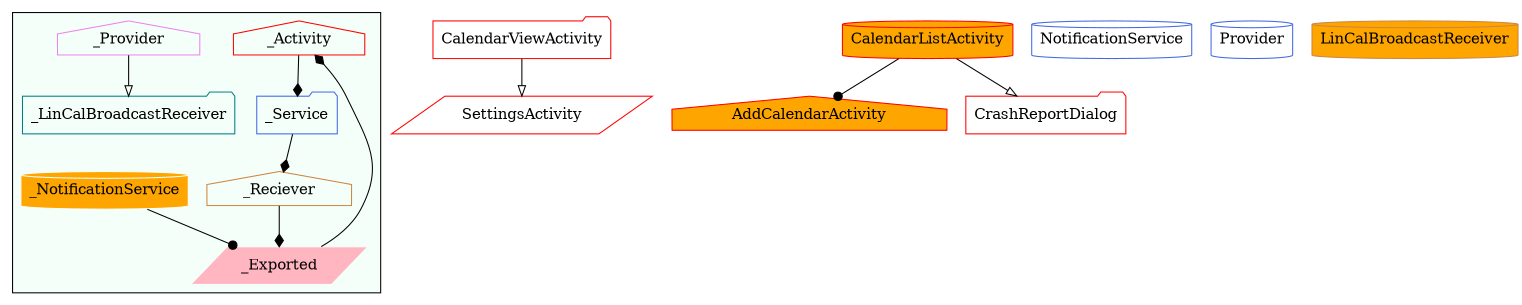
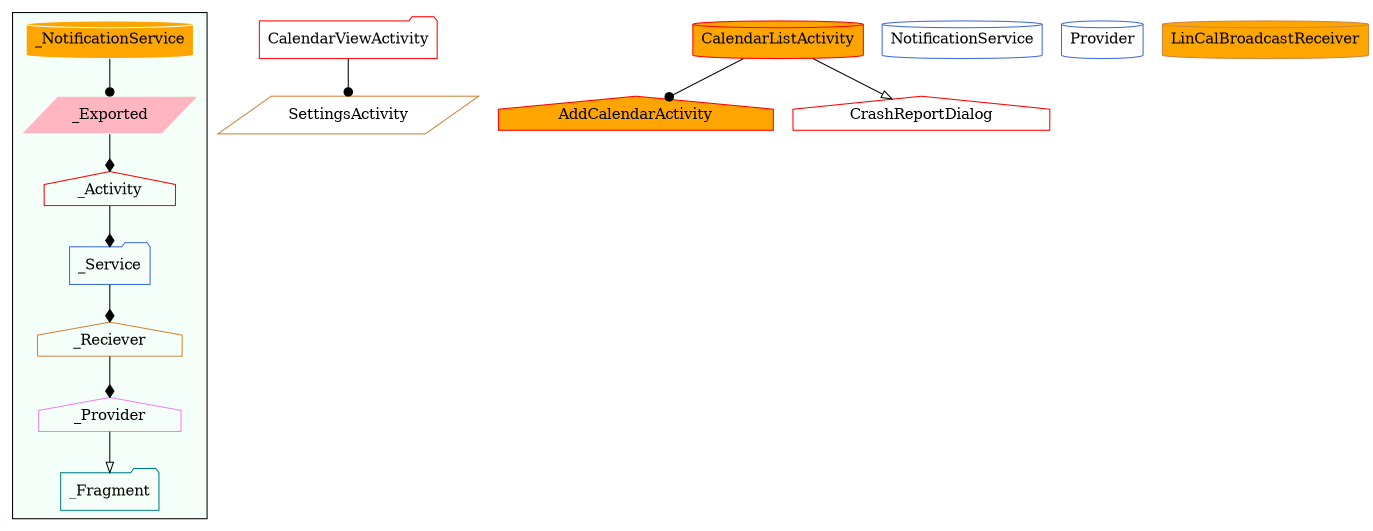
  digraph {
    node [color=red shape=cylinder]
    edge [arrowhead=diamond]
    _Activity [shape=house]
    _Service [color=royalblue shape=folder]
    _Reciever [color=peru shape=house]
    _Provider [color=violet shape=house]
-   _Fragment [color=teal shape=folder label=_LinCalBroadcastReceiver]
+   _Fragment [color=teal shape=folder]
    n6 [color=mintcream fillcolor=orange label=_NotificationService style=filled]
    _Exported [color=mintcream fillcolor=lightpink shape=parallelogram style=filled]
-   SettingsActivity [shape=parallelogram]
+   SettingsActivity [color=peru shape=parallelogram]
    AddCalendarActivity [fillcolor=orange shape=house style=filled]
    CalendarListActivity [fillcolor=orange style=filled]
-   CrashReportDialog [shape=folder]
+   CrashReportDialog [shape=house]
    CalendarViewActivity [shape=folder]
    NotificationService [color=royalblue]
    n14 [color=royalblue label=Provider]
    LinCalBroadcastReceiver [color=peru fillcolor=orange style=filled]
    subgraph cluster_1 {
      bgcolor=mintcream
      _Activity
      _Service
      _Reciever
      _Provider
      _Fragment
      n6
      _Exported
    }
    _Activity -> _Service
    _Service -> _Reciever
-   _Reciever -> _Exported
+   _Reciever -> _Provider
    _Provider -> _Fragment [arrowhead=onormal]
    n6 -> _Exported [arrowhead=dot]
    _Exported -> _Activity
    CalendarListActivity -> AddCalendarActivity [arrowhead=dot]
    CalendarListActivity -> CrashReportDialog [arrowhead=onormal]
-   CalendarViewActivity -> SettingsActivity [arrowhead=onormal]
+   CalendarViewActivity -> SettingsActivity [arrowhead=dot]
  }
